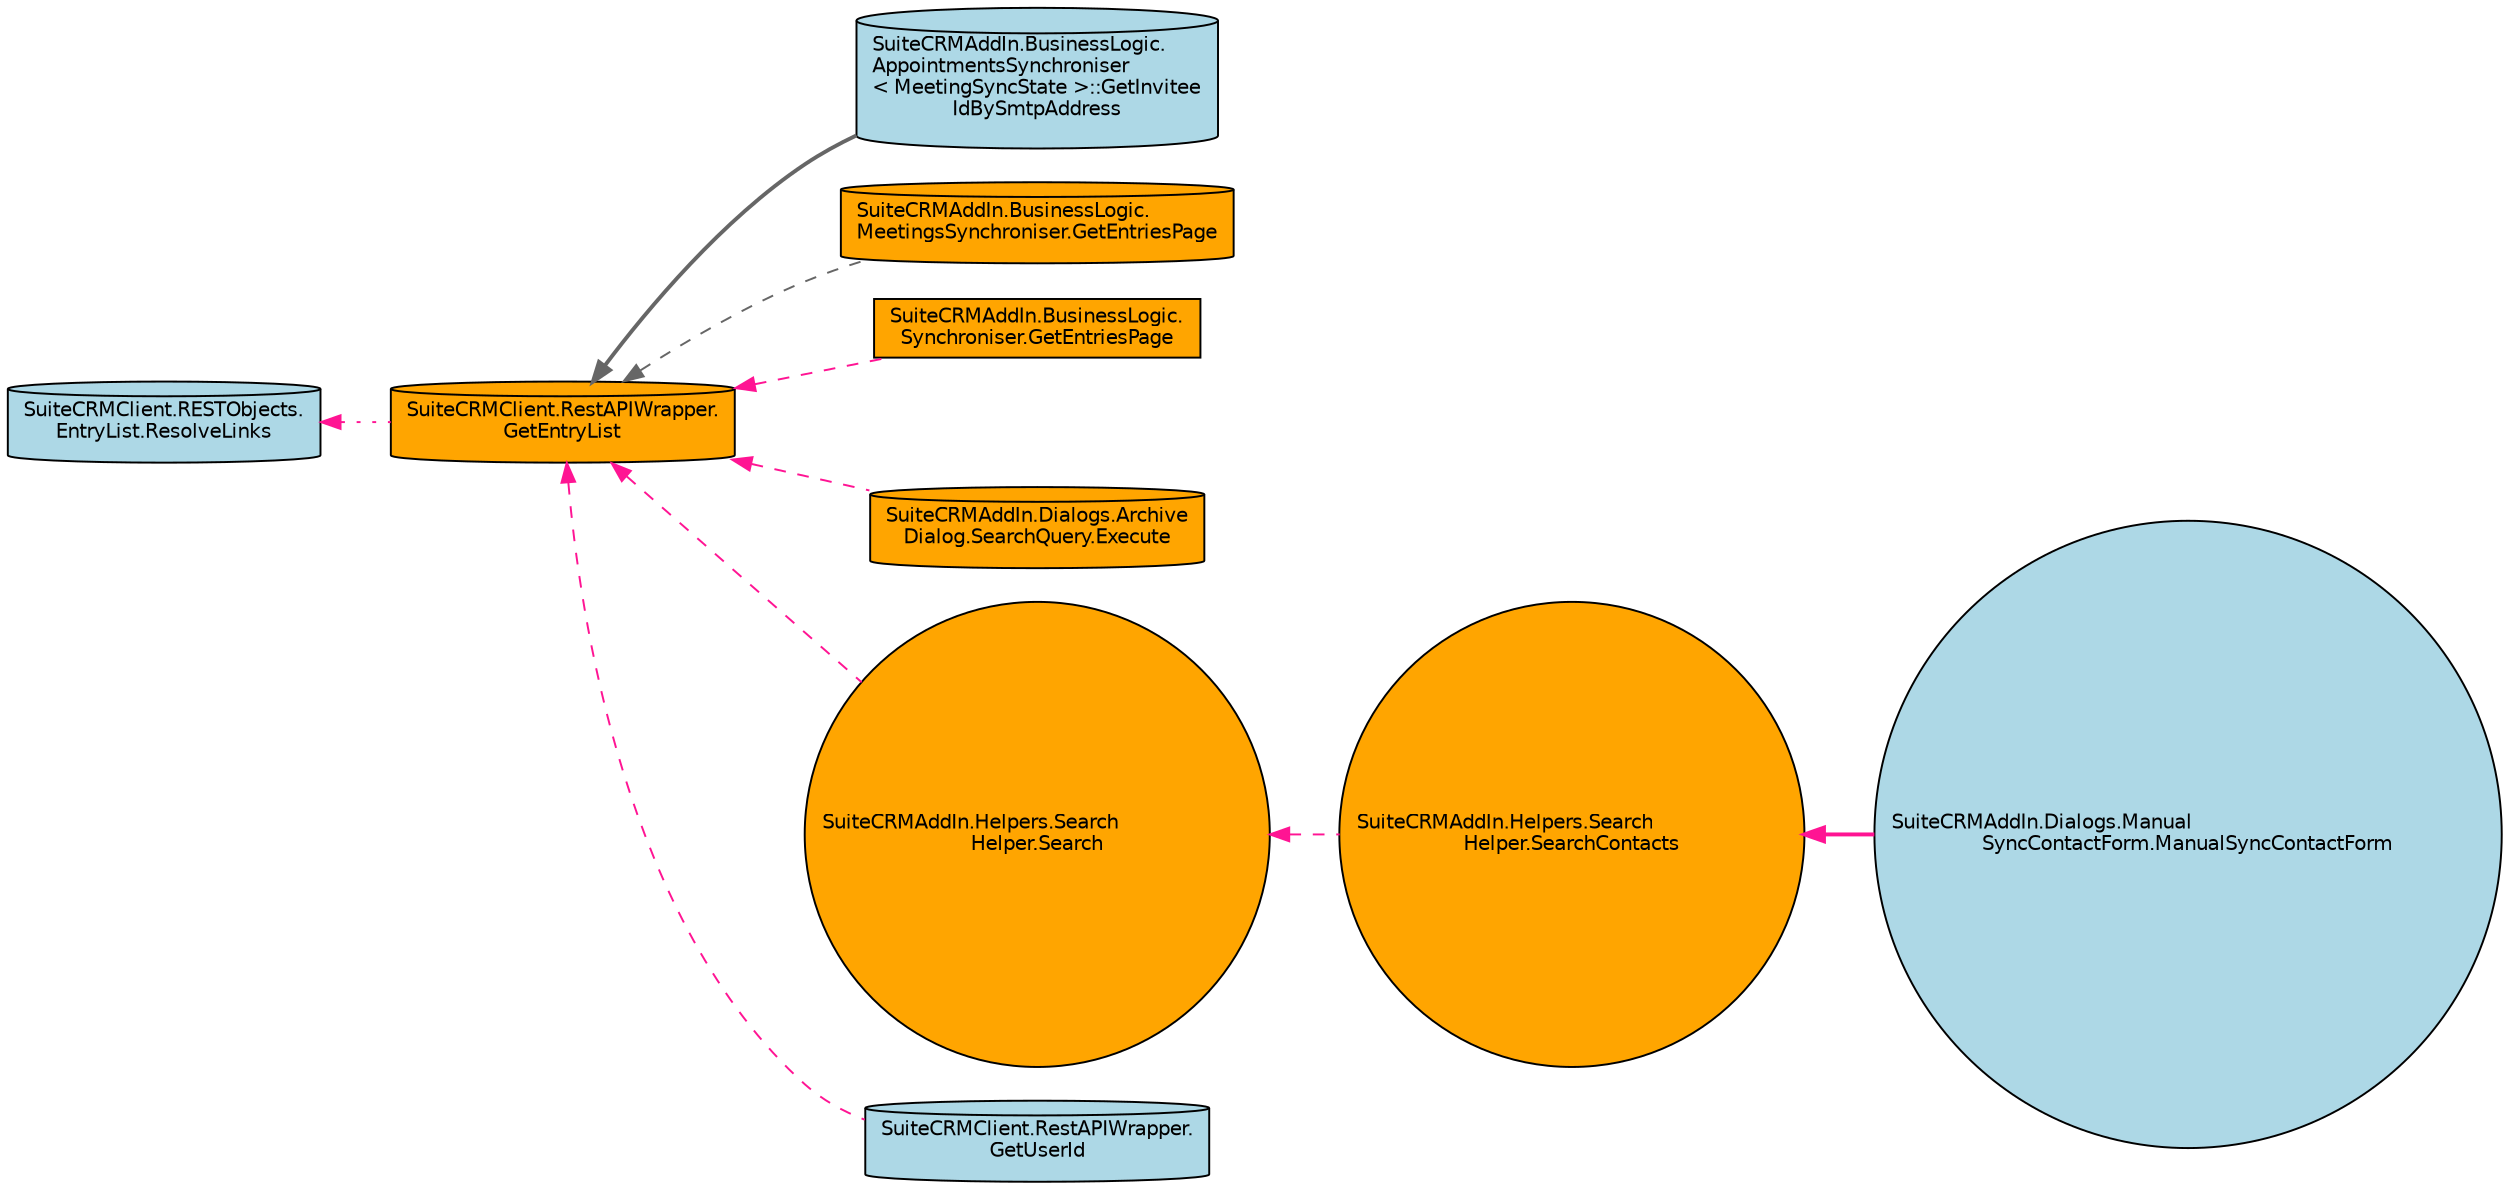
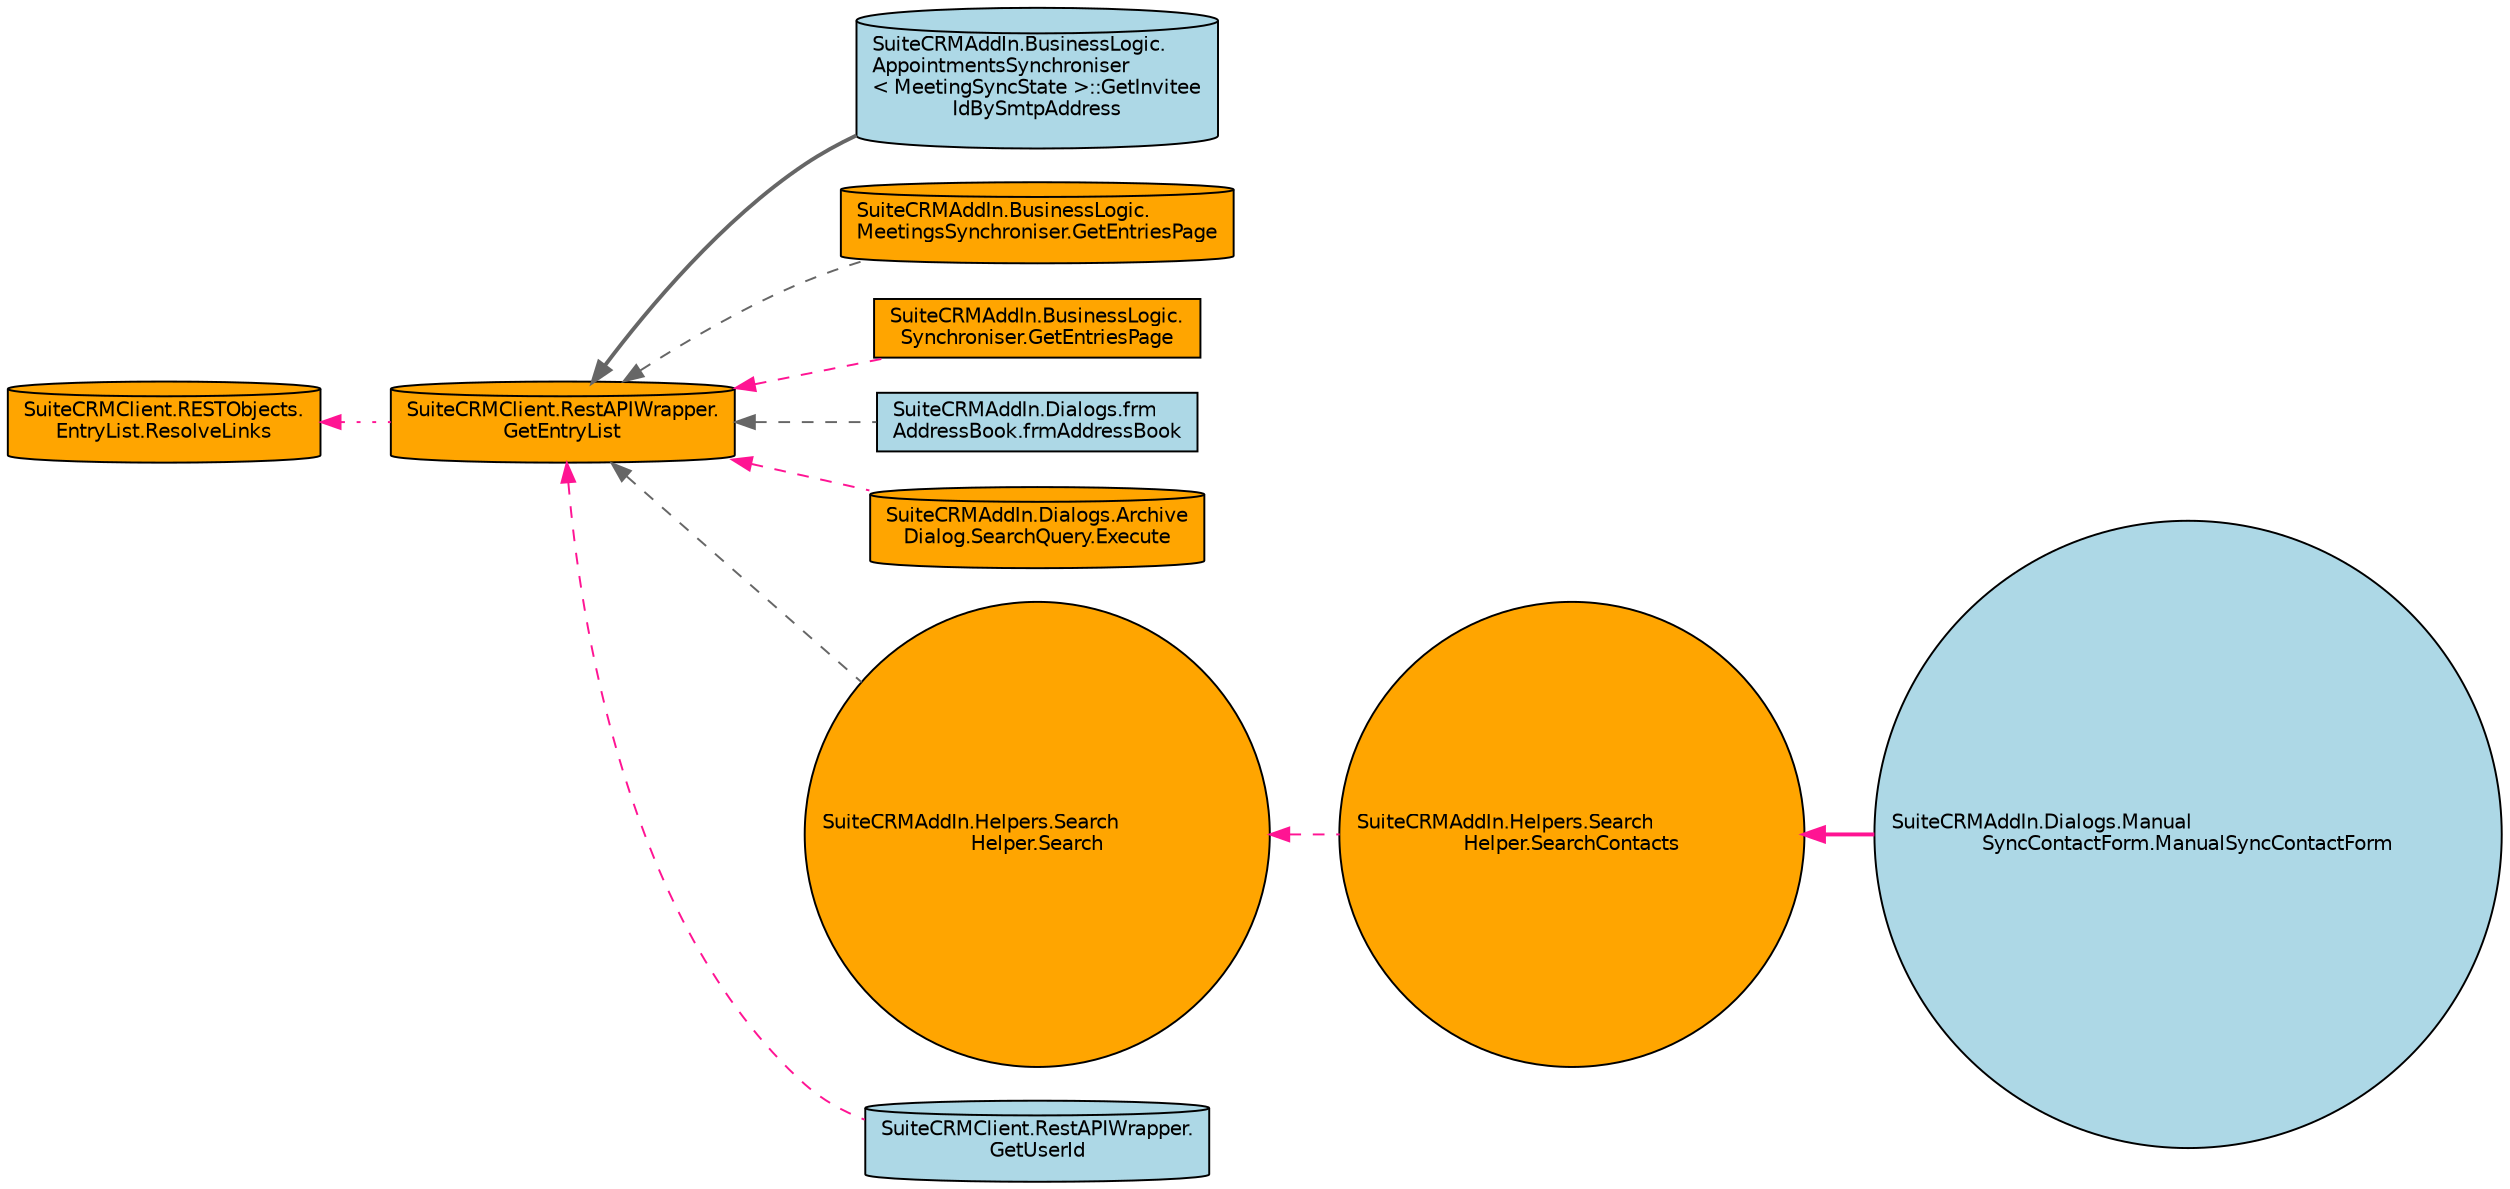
  digraph {
    rankdir=LR
    node [color=black fillcolor=orange fontname=Helvetica fontsize=10 shape=cylinder style=filled]
    edge [color=deeppink dir=back fontname=Helvetica fontsize=10 labelfontname=Helvetica labelfontsize=10 style=dashed]
-   n1 [fillcolor=lightblue fontcolor=black height=0.2 label="SuiteCRMClient.RESTObjects.\lEntryList.ResolveLinks" width=0.4]
+   n1 [fontcolor=black height=0.2 label="SuiteCRMClient.RESTObjects.\lEntryList.ResolveLinks" width=0.4]
    n2 [height=0.2 label="SuiteCRMClient.RestAPIWrapper.\lGetEntryList" width=0.4]
    n3 [fillcolor=lightblue height=0.2 label="SuiteCRMAddIn.BusinessLogic.\lAppointmentsSynchroniser\l\< MeetingSyncState \>::GetInvitee\lIdBySmtpAddress" width=0.4]
    n4 [height=0.2 label="SuiteCRMAddIn.BusinessLogic.\lMeetingsSynchroniser.GetEntriesPage" width=0.4]
    n5 [height=0.2 label="SuiteCRMAddIn.BusinessLogic.\lSynchroniser.GetEntriesPage" shape=box width=0.4]
+   n6 [fillcolor=lightblue height=0.2 label="SuiteCRMAddIn.Dialogs.frm\lAddressBook.frmAddressBook" shape=box width=0.4]
    n7 [height=0.2 label="SuiteCRMAddIn.Dialogs.Archive\lDialog.SearchQuery.Execute" width=0.4]
    n8 [height=0.2 label="SuiteCRMAddIn.Helpers.Search\lHelper.Search" shape=circle width=0.4]
    n9 [fillcolor=lightblue height=0.2 label="SuiteCRMClient.RestAPIWrapper.\lGetUserId" width=0.4]
    n10 [height=0.2 label="SuiteCRMAddIn.Helpers.Search\lHelper.SearchContacts" shape=circle width=0.4]
    n11 [fillcolor=lightblue height=0.2 label="SuiteCRMAddIn.Dialogs.Manual\lSyncContactForm.ManualSyncContactForm" shape=circle width=0.4]
    n1 -> n2 [style=dotted]
    n2 -> n3 [color=gray40 style=bold]
    n2 -> n4 [color=gray40]
    n2 -> n5
+   n2 -> n6 [color=gray40]
    n2 -> n7
-   n2 -> n8
+   n2 -> n8 [color=gray40]
    n2 -> n9
    n8 -> n10
    n10 -> n11 [style=bold]
  }
